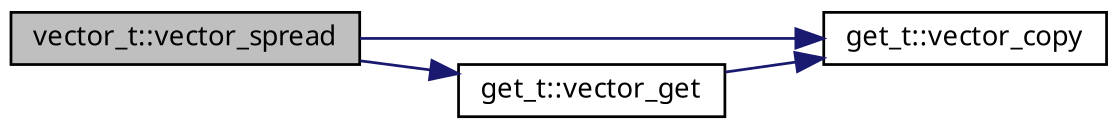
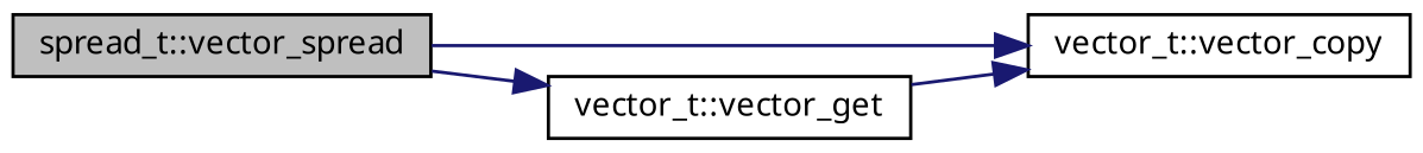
  digraph {
    rankdir=LR
    node [color=black fontname=Mononoki fontsize=10 shape=record]
    edge [color=midnightblue fontname=Mononoki fontsize=10 labelfontname=Mononoki labelfontsize=10 style=solid]
-   n1 [fillcolor=grey75 fontcolor=black height=0.2 label="vector_t::vector_spread" style=filled width=0.4]
-   n2 [height=0.2 label="get_t::vector_copy" width=0.4]
-   n3 [height=0.2 label="get_t::vector_get" width=0.4]
+   n1 [fillcolor=grey75 fontcolor=black height=0.2 label="spread_t::vector_spread" style=filled width=0.4]
+   n2 [height=0.2 label="vector_t::vector_copy" width=0.4]
+   n3 [height=0.2 label="vector_t::vector_get" width=0.4]
    n1 -> n2
    n1 -> n3
    n3 -> n2
  }
